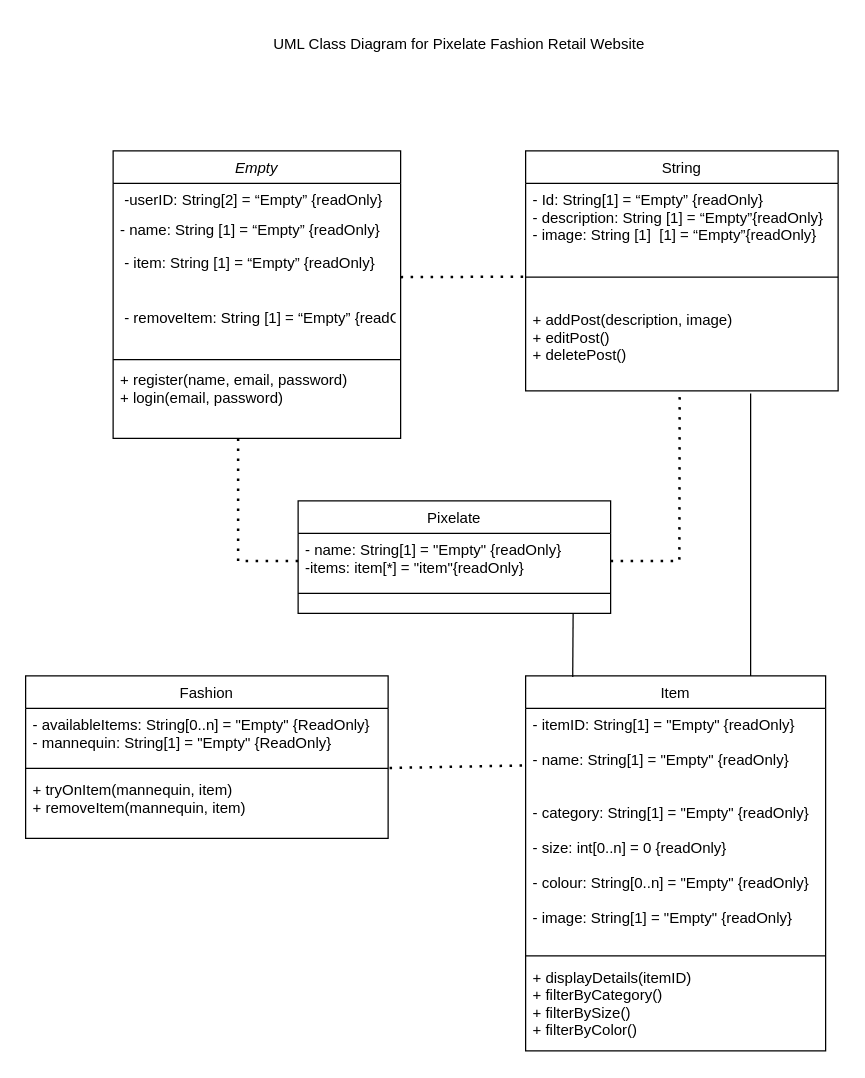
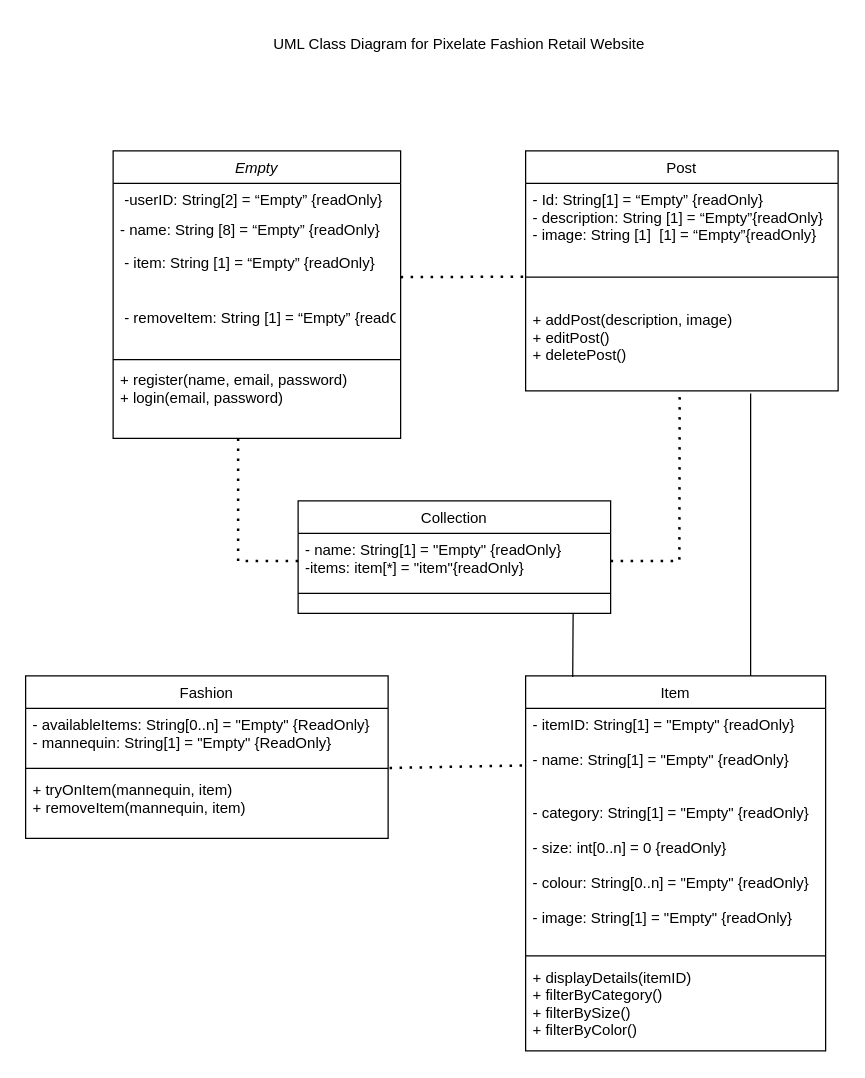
  <mxCell id="0" />
  <mxCell id="1" parent="0" />
  <mxCell id="2" value="Empty" style="swimlane;fontStyle=2;align=center;verticalAlign=top;childLayout=stackLayout;horizontal=1;startSize=26;horizontalStack=0;resizeParent=1;resizeLast=0;collapsible=1;marginBottom=0;rounded=0;shadow=0;strokeWidth=1;" vertex="1" parent="1"><mxGeometry x="90" y="120" width="230" height="230" as="geometry"><mxRectangle x="230" y="140" width="160" height="26" as="alternateBounds" /></mxGeometry></mxCell>
  <mxCell id="3" value=" -userID: String[2] = “Empty” {readOnly}" style="text;align=left;verticalAlign=top;spacingLeft=4;spacingRight=4;overflow=hidden;rotatable=0;points=[[0,0.5],[1,0.5]];portConstraint=eastwest;" vertex="1" parent="2"><mxGeometry y="26" width="230" height="24" as="geometry" /></mxCell>
- <mxCell id="4" value="- name: String [1] = “Empty” {readOnly} " style="text;align=left;verticalAlign=top;spacingLeft=4;spacingRight=4;overflow=hidden;rotatable=0;points=[[0,0.5],[1,0.5]];portConstraint=eastwest;rounded=0;shadow=0;html=0;" vertex="1" parent="2"><mxGeometry y="50" width="230" height="26" as="geometry" /></mxCell>
+ <mxCell id="4" value="- name: String [8] = “Empty” {readOnly} " style="text;align=left;verticalAlign=top;spacingLeft=4;spacingRight=4;overflow=hidden;rotatable=0;points=[[0,0.5],[1,0.5]];portConstraint=eastwest;rounded=0;shadow=0;html=0;" vertex="1" parent="2"><mxGeometry y="50" width="230" height="26" as="geometry" /></mxCell>
  <mxCell id="5" value=" - item: String [1] = “Empty” {readOnly}" style="text;align=left;verticalAlign=top;spacingLeft=4;spacingRight=4;overflow=hidden;rotatable=0;points=[[0,0.5],[1,0.5]];portConstraint=eastwest;rounded=0;shadow=0;html=0;" vertex="1" parent="2"><mxGeometry y="76" width="230" height="44" as="geometry" /></mxCell>
  <mxCell id="6" value=" - removeItem: String [1] = “Empty” {readOnly}" style="text;align=left;verticalAlign=top;spacingLeft=4;spacingRight=4;overflow=hidden;rotatable=0;points=[[0,0.5],[1,0.5]];portConstraint=eastwest;rounded=0;shadow=0;html=0;" vertex="1" parent="2"><mxGeometry y="120" width="230" height="44" as="geometry" /></mxCell>
  <mxCell id="7" value="" style="line;html=1;strokeWidth=1;align=left;verticalAlign=middle;spacingTop=-1;spacingLeft=3;spacingRight=3;rotatable=0;labelPosition=right;points=[];portConstraint=eastwest;" vertex="1" parent="2"><mxGeometry y="164" width="230" height="6" as="geometry" /></mxCell>
  <mxCell id="8" value="+ register(name, email, password)    &#10;+ login(email, password) " style="text;align=left;verticalAlign=top;spacingLeft=4;spacingRight=4;overflow=hidden;rotatable=0;points=[[0,0.5],[1,0.5]];portConstraint=eastwest;" vertex="1" parent="2"><mxGeometry y="170" width="230" height="30" as="geometry" /></mxCell>
- <mxCell id="9" value="String" style="swimlane;fontStyle=0;align=center;verticalAlign=top;childLayout=stackLayout;horizontal=1;startSize=26;horizontalStack=0;resizeParent=1;resizeLast=0;collapsible=1;marginBottom=0;rounded=0;shadow=0;strokeWidth=1;" vertex="1" parent="1"><mxGeometry x="420" y="120" width="250" height="192" as="geometry"><mxRectangle x="130" y="380" width="160" height="26" as="alternateBounds" /></mxGeometry></mxCell>
+ <mxCell id="9" value="Post" style="swimlane;fontStyle=0;align=center;verticalAlign=top;childLayout=stackLayout;horizontal=1;startSize=26;horizontalStack=0;resizeParent=1;resizeLast=0;collapsible=1;marginBottom=0;rounded=0;shadow=0;strokeWidth=1;" vertex="1" parent="1"><mxGeometry x="420" y="120" width="250" height="192" as="geometry"><mxRectangle x="130" y="380" width="160" height="26" as="alternateBounds" /></mxGeometry></mxCell>
  <mxCell id="10" value="- Id: String[1] = “Empty” {readOnly}&#10;- description: String [1] = “Empty”{readOnly}&#10;- image: String [1]  [1] = “Empty”{readOnly}&#10;" style="text;align=left;verticalAlign=top;spacingLeft=4;spacingRight=4;overflow=hidden;rotatable=0;points=[[0,0.5],[1,0.5]];portConstraint=eastwest;" vertex="1" parent="9"><mxGeometry y="26" width="250" height="54" as="geometry" /></mxCell>
  <mxCell id="11" value="" style="line;html=1;strokeWidth=1;align=left;verticalAlign=middle;spacingTop=-1;spacingLeft=3;spacingRight=3;rotatable=0;labelPosition=right;points=[];portConstraint=eastwest;" vertex="1" parent="9"><mxGeometry y="80" width="250" height="42" as="geometry" /></mxCell>
  <mxCell id="12" value="+ addPost(description, image)   &#10;+ editPost() &#10;+ deletePost()" style="text;align=left;verticalAlign=top;spacingLeft=4;spacingRight=4;overflow=hidden;rotatable=0;points=[[0,0.5],[1,0.5]];portConstraint=eastwest;" vertex="1" parent="9"><mxGeometry y="122" width="250" height="70" as="geometry" /></mxCell>
- <mxCell id="13" value="Pixelate" style="swimlane;fontStyle=0;align=center;verticalAlign=top;childLayout=stackLayout;horizontal=1;startSize=26;horizontalStack=0;resizeParent=1;resizeLast=0;collapsible=1;marginBottom=0;rounded=0;shadow=0;strokeWidth=1;" vertex="1" parent="1"><mxGeometry x="238" y="400" width="250" height="90" as="geometry"><mxRectangle x="340" y="380" width="170" height="26" as="alternateBounds" /></mxGeometry></mxCell>
+ <mxCell id="13" value="Collection" style="swimlane;fontStyle=0;align=center;verticalAlign=top;childLayout=stackLayout;horizontal=1;startSize=26;horizontalStack=0;resizeParent=1;resizeLast=0;collapsible=1;marginBottom=0;rounded=0;shadow=0;strokeWidth=1;" vertex="1" parent="1"><mxGeometry x="238" y="400" width="250" height="90" as="geometry"><mxRectangle x="340" y="380" width="170" height="26" as="alternateBounds" /></mxGeometry></mxCell>
  <mxCell id="14" value="- name: String[1] = &quot;Empty&quot; {readOnly}&#10;-items: item[*] = &quot;item&quot;{readOnly}" style="text;align=left;verticalAlign=top;spacingLeft=4;spacingRight=4;overflow=hidden;rotatable=0;points=[[0,0.5],[1,0.5]];portConstraint=eastwest;" vertex="1" parent="13"><mxGeometry y="26" width="250" height="44" as="geometry" /></mxCell>
  <mxCell id="15" value="" style="line;html=1;strokeWidth=1;align=left;verticalAlign=middle;spacingTop=-1;spacingLeft=3;spacingRight=3;rotatable=0;labelPosition=right;points=[];portConstraint=eastwest;" vertex="1" parent="13"><mxGeometry y="70" width="250" height="8" as="geometry" /></mxCell>
  <mxCell id="16" value="" style="endArrow=none;dashed=1;html=1;dashPattern=1 3;strokeWidth=2;rounded=0;entryX=0.013;entryY=0.491;entryDx=0;entryDy=0;entryPerimeter=0;" edge="1" parent="1" target="11"><mxGeometry width="50" height="50" relative="1" as="geometry"><mxPoint x="320" y="221" as="sourcePoint" /><mxPoint x="370" y="180" as="targetPoint" /></mxGeometry></mxCell>
  <mxCell id="17" value="Item" style="swimlane;fontStyle=0;align=center;verticalAlign=top;childLayout=stackLayout;horizontal=1;startSize=26;horizontalStack=0;resizeParent=1;resizeLast=0;collapsible=1;marginBottom=0;rounded=0;shadow=0;strokeWidth=1;" vertex="1" parent="1"><mxGeometry x="420" y="540" width="240" height="300" as="geometry"><mxRectangle x="550" y="140" width="160" height="26" as="alternateBounds" /></mxGeometry></mxCell>
  <mxCell id="18" value="- itemID: String[1] = &quot;Empty&quot; {readOnly}&#10;&#10;- name: String[1] = &quot;Empty&quot; {readOnly}&#10;&#10;&#10;- category: String[1] = &quot;Empty&quot; {readOnly}&#10;&#10;- size: int[0..n] = 0 {readOnly}&#10;&#10;- colour: String[0..n] = &quot;Empty&quot; {readOnly}&#10;&#10;- image: String[1] = &quot;Empty&quot; {readOnly}&#10;" style="text;align=left;verticalAlign=top;spacingLeft=4;spacingRight=4;overflow=hidden;rotatable=0;points=[[0,0.5],[1,0.5]];portConstraint=eastwest;" vertex="1" parent="17"><mxGeometry y="26" width="240" height="194" as="geometry" /></mxCell>
  <mxCell id="19" value="" style="line;html=1;strokeWidth=1;align=left;verticalAlign=middle;spacingTop=-1;spacingLeft=3;spacingRight=3;rotatable=0;labelPosition=right;points=[];portConstraint=eastwest;" vertex="1" parent="17"><mxGeometry y="220" width="240" height="8" as="geometry" /></mxCell>
  <mxCell id="20" value="+ displayDetails(itemID)  &#10;+ filterByCategory()&#10;+ filterBySize()    &#10;+ filterByColor()&#10;" style="text;align=left;verticalAlign=top;spacingLeft=4;spacingRight=4;overflow=hidden;rotatable=0;points=[[0,0.5],[1,0.5]];portConstraint=eastwest;" vertex="1" parent="17"><mxGeometry y="228" width="240" height="72" as="geometry" /></mxCell>
  <mxCell id="21" value="Fashion" style="swimlane;fontStyle=0;align=center;verticalAlign=top;childLayout=stackLayout;horizontal=1;startSize=26;horizontalStack=0;resizeParent=1;resizeLast=0;collapsible=1;marginBottom=0;rounded=0;shadow=0;strokeWidth=1;" vertex="1" parent="1"><mxGeometry x="20" y="540" width="290" height="130" as="geometry"><mxRectangle x="550" y="140" width="160" height="26" as="alternateBounds" /></mxGeometry></mxCell>
  <mxCell id="22" value="- availableItems: String[0..n] = &quot;Empty&quot; {ReadOnly}&#10;- mannequin: String[1] = &quot;Empty&quot; {ReadOnly}" style="text;align=left;verticalAlign=top;spacingLeft=4;spacingRight=4;overflow=hidden;rotatable=0;points=[[0,0.5],[1,0.5]];portConstraint=eastwest;" vertex="1" parent="21"><mxGeometry y="26" width="290" height="44" as="geometry" /></mxCell>
  <mxCell id="23" value="" style="line;html=1;strokeWidth=1;align=left;verticalAlign=middle;spacingTop=-1;spacingLeft=3;spacingRight=3;rotatable=0;labelPosition=right;points=[];portConstraint=eastwest;" vertex="1" parent="21"><mxGeometry y="70" width="290" height="8" as="geometry" /></mxCell>
  <mxCell id="24" value="+ tryOnItem(mannequin, item)&#10;+ removeItem(mannequin, item)" style="text;align=left;verticalAlign=top;spacingLeft=4;spacingRight=4;overflow=hidden;rotatable=0;points=[[0,0.5],[1,0.5]];portConstraint=eastwest;" vertex="1" parent="21"><mxGeometry y="78" width="290" height="52" as="geometry" /></mxCell>
  <mxCell id="25" value="" style="endArrow=none;dashed=1;html=1;dashPattern=1 3;strokeWidth=2;rounded=0;exitX=0;exitY=0.5;exitDx=0;exitDy=0;" edge="1" parent="1" source="14"><mxGeometry width="50" height="50" relative="1" as="geometry"><mxPoint x="140" y="400" as="sourcePoint" /><mxPoint x="190" y="350" as="targetPoint" /><Array as="points"><mxPoint x="190" y="448" /></Array></mxGeometry></mxCell>
  <mxCell id="26" value="" style="endArrow=none;dashed=1;html=1;dashPattern=1 3;strokeWidth=2;rounded=0;entryX=0.493;entryY=1.045;entryDx=0;entryDy=0;entryPerimeter=0;exitX=1;exitY=0.5;exitDx=0;exitDy=0;" edge="1" parent="1" source="14" target="12"><mxGeometry width="50" height="50" relative="1" as="geometry"><mxPoint x="410" y="550" as="sourcePoint" /><mxPoint x="460" y="500" as="targetPoint" /><Array as="points"><mxPoint x="543" y="448" /></Array></mxGeometry></mxCell>
  <mxCell id="27" value="" style="endArrow=none;dashed=1;html=1;dashPattern=1 3;strokeWidth=2;rounded=0;exitX=1.004;exitY=1.084;exitDx=0;exitDy=0;exitPerimeter=0;entryX=0.008;entryY=0.235;entryDx=0;entryDy=0;entryPerimeter=0;" edge="1" parent="1" source="22" target="18"><mxGeometry width="50" height="50" relative="1" as="geometry"><mxPoint x="410" y="550" as="sourcePoint" /><mxPoint x="460" y="500" as="targetPoint" /></mxGeometry></mxCell>
  <mxCell id="28" value="" style="endArrow=none;html=1;rounded=0;exitX=0.75;exitY=0;exitDx=0;exitDy=0;" edge="1" parent="1" source="17"><mxGeometry width="50" height="50" relative="1" as="geometry"><mxPoint x="594" y="530" as="sourcePoint" /><mxPoint x="600" y="314" as="targetPoint" /></mxGeometry></mxCell>
  <mxCell id="29" value="" style="endArrow=none;html=1;rounded=0;exitX=0.157;exitY=0.003;exitDx=0;exitDy=0;exitPerimeter=0;" edge="1" parent="1" source="17"><mxGeometry width="50" height="50" relative="1" as="geometry"><mxPoint x="410" y="540" as="sourcePoint" /><mxPoint x="458" y="490" as="targetPoint" /></mxGeometry></mxCell>
  <mxCell id="30" value="UML Class Diagram for Pixelate Fashion Retail Website" style="text;html=1;align=center;verticalAlign=middle;whiteSpace=wrap;rounded=0;" vertex="1" parent="1"><mxGeometry x="82" y="20" width="570" height="30" as="geometry" /></mxCell>
